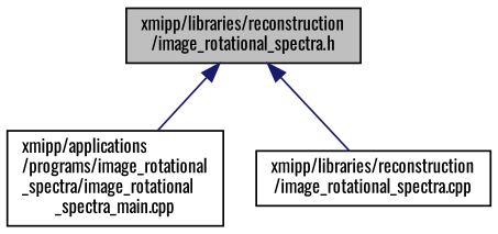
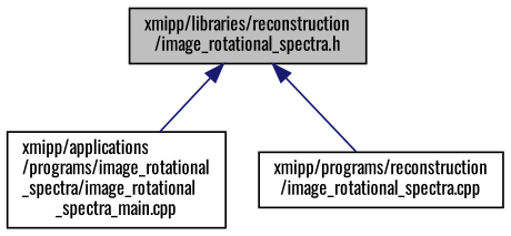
  digraph {
    fontname=Oswald
    node [color=black fillcolor=white fontname=Oswald fontsize=10 shape=record style=filled]
    edge [color=midnightblue dir=back fontname=Oswald fontsize=10 labelfontname=Helvetica labelfontsize=10 style=solid]
    n1 [fillcolor=grey75 fontcolor=black height=0.2 label="xmipp/libraries/reconstruction\l/image_rotational_spectra.h" width=0.4]
    n2 [height=0.2 label="xmipp/applications\l/programs/image_rotational\l_spectra/image_rotational\l_spectra_main.cpp" width=0.4]
-   n3 [height=0.2 label="xmipp/libraries/reconstruction\l/image_rotational_spectra.cpp" width=0.4]
+   n3 [height=0.2 label="xmipp/programs/reconstruction\l/image_rotational_spectra.cpp" width=0.4]
    n1 -> n2
    n1 -> n3
  }
